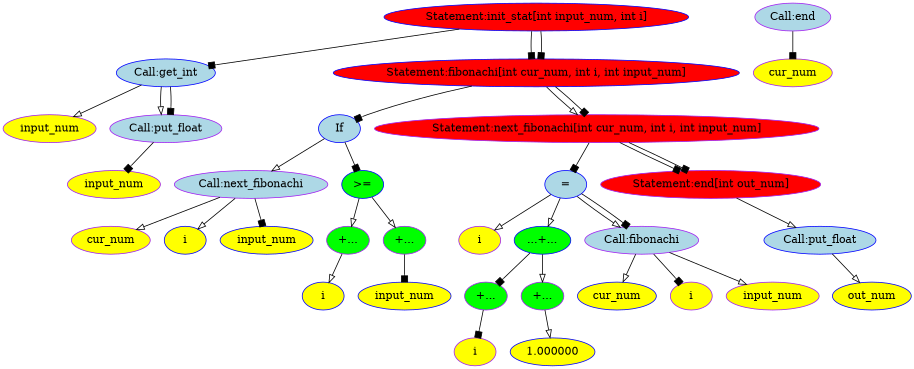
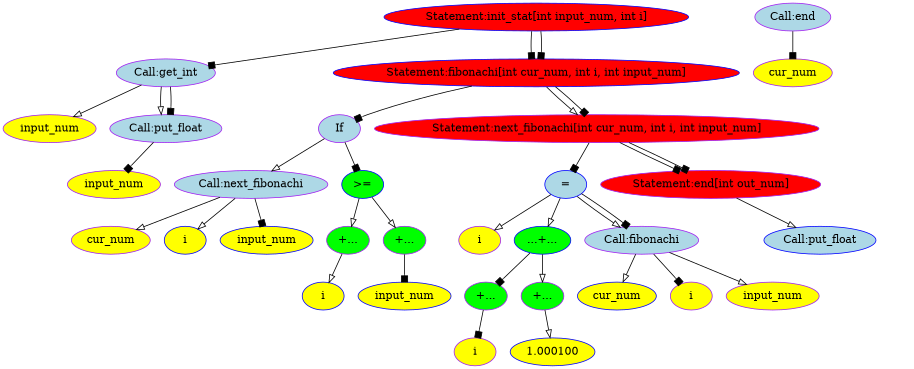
  digraph {
    node [color=purple fillcolor=yellow fontsize=14 style=filled]
    edge [arrowhead=box]
    n1 [color=blue fillcolor=red label="Statement:init_stat[int input_num, int i]"]
-   n2 [color=blue fillcolor=lightblue label="Call:get_int"]
+   n2 [fillcolor=lightblue label="Call:get_int"]
    n3 [color=blue fillcolor=red label="Statement:fibonachi[int cur_num, int i, int input_num]"]
    n4 [label=input_num]
    n5 [fillcolor=lightblue label="Call:put_float"]
-   n6 [color=blue fillcolor=lightblue label=If]
+   n6 [fillcolor=lightblue label=If]
    n7 [fillcolor=red label="Statement:next_fibonachi[int cur_num, int i, int input_num]"]
    n8 [label=input_num]
    n9 [fillcolor=lightblue label="Call:next_fibonachi"]
    n10 [color=blue fillcolor=green label=">="]
    n11 [color=blue fillcolor=lightblue label="="]
    n12 [fillcolor=red label="Statement:end[int out_num]"]
    n13 [label=cur_num]
    n14 [color=blue label=i]
    n15 [color=blue label=input_num]
    n16 [fillcolor=lightblue label="Call:end"]
    n17 [label=cur_num]
    n18 [fillcolor=green label="+..."]
    n19 [fillcolor=green label="+..."]
    n20 [color=blue label=i]
    n21 [color=blue label=input_num]
    n22 [label=i]
    n23 [color=blue fillcolor=green label="...+..."]
    n24 [fillcolor=lightblue label="Call:fibonachi"]
    n25 [color=blue fillcolor=lightblue label="Call:put_float"]
    n26 [fillcolor=green label="+..."]
    n27 [fillcolor=green label="+..."]
    n28 [color=blue label=cur_num]
    n29 [label=i]
    n30 [label=input_num]
    n31 [label=i]
-   n32 [color=blue label=1.000000]
-   n33 [color=blue label=out_num]
+   n32 [color=blue label=1.000100]
    n1 -> n2
    n1 -> n3
    n1 -> n3
    n2 -> n4 [arrowhead=onormal]
    n2 -> n5 [arrowhead=onormal]
    n2 -> n5
    n3 -> n6
    n3 -> n7 [arrowhead=onormal]
    n3 -> n7
    n5 -> n8
    n6 -> n9 [arrowhead=onormal]
    n6 -> n10
    n7 -> n11
    n7 -> n12
    n7 -> n12
    n9 -> n13 [arrowhead=onormal]
    n9 -> n14 [arrowhead=onormal]
    n9 -> n15
    n10 -> n18 [arrowhead=onormal]
    n10 -> n19 [arrowhead=onormal]
    n11 -> n22 [arrowhead=onormal]
    n11 -> n23 [arrowhead=onormal]
    n11 -> n24 [arrowhead=onormal]
    n11 -> n24
    n12 -> n25 [arrowhead=onormal]
    n16 -> n17
    n18 -> n20 [arrowhead=onormal]
    n19 -> n21
    n23 -> n26
    n23 -> n27 [arrowhead=onormal]
    n24 -> n28 [arrowhead=onormal]
    n24 -> n29
    n24 -> n30 [arrowhead=onormal]
-   n25 -> n33 [arrowhead=onormal]
    n26 -> n31
    n27 -> n32 [arrowhead=onormal]
  }
